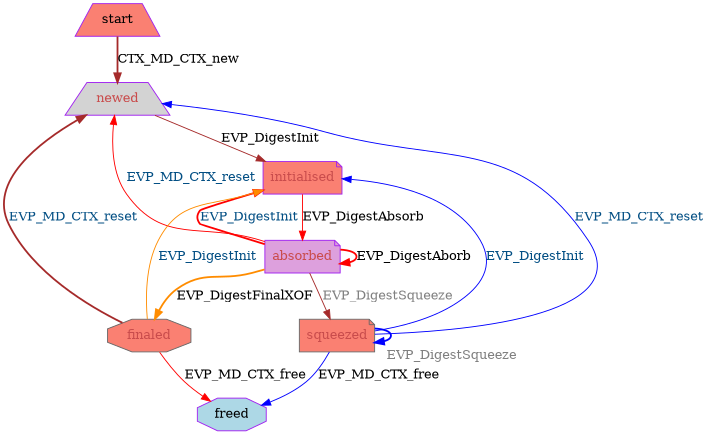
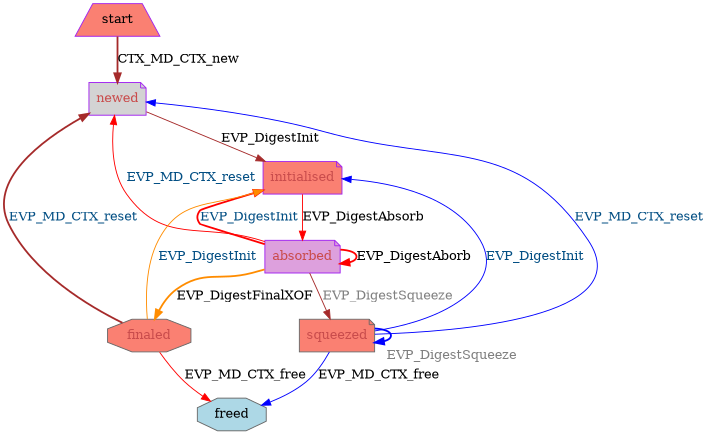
  digraph {
    node [color=purple fillcolor=salmon shape=note style=filled fontcolor="#c94c4c"]
    edge [color=red style=solid]
    n1 [label=start shape=trapezium fontcolor=""]
-   n2 [fillcolor=lightgrey label=newed shape=trapezium style="solid,filled"]
+   n2 [fillcolor=lightgrey label=newed style="solid,filled"]
    n3 [label=initialised]
    n4 [fillcolor=plum label=absorbed]
    n5 [color=gray40 label=finaled shape=octagon]
    n6 [color=gray40 label=squeezed]
-   n7 [fillcolor=lightblue label=freed shape=octagon fontcolor=""]
+   n7 [color=gray40 fillcolor=lightblue label=freed shape=octagon fontcolor=""]
    n1 -> n2 [color=brown label=CTX_MD_CTX_new style=bold]
    n2 -> n3 [color=brown label=EVP_DigestInit]
    n3 -> n4 [label=EVP_DigestAbsorb weight=3]
    n4 -> n2 [fontcolor="#034f84" label=EVP_MD_CTX_reset]
    n4 -> n3 [fontcolor="#034f84" label=EVP_DigestInit style=bold weight=0]
    n4 -> n4 [label=EVP_DigestAborb style=bold]
    n4 -> n5 [color=darkorange label=EVP_DigestFinalXOF style=bold]
    n4 -> n6 [color=brown fontcolor="#808080" label=EVP_DigestSqueeze]
    n5 -> n2 [color=brown fontcolor="#034f84" label=EVP_MD_CTX_reset style=bold weight=2]
    n5 -> n3 [color=darkorange fontcolor="#034f84" label=EVP_DigestInit]
    n5 -> n7 [label=EVP_MD_CTX_free]
    n6 -> n2 [color=blue fontcolor="#034f84" label=EVP_MD_CTX_reset]
    n6 -> n3 [color=blue fontcolor="#034f84" label=EVP_DigestInit weight=0]
    n6 -> n6 [color=blue labelangle=345 labeldistance=9 labelfontcolor="#808080" style=bold taillabel=EVP_DigestSqueeze]
    n6 -> n7 [color=blue label=EVP_MD_CTX_free]
  }
